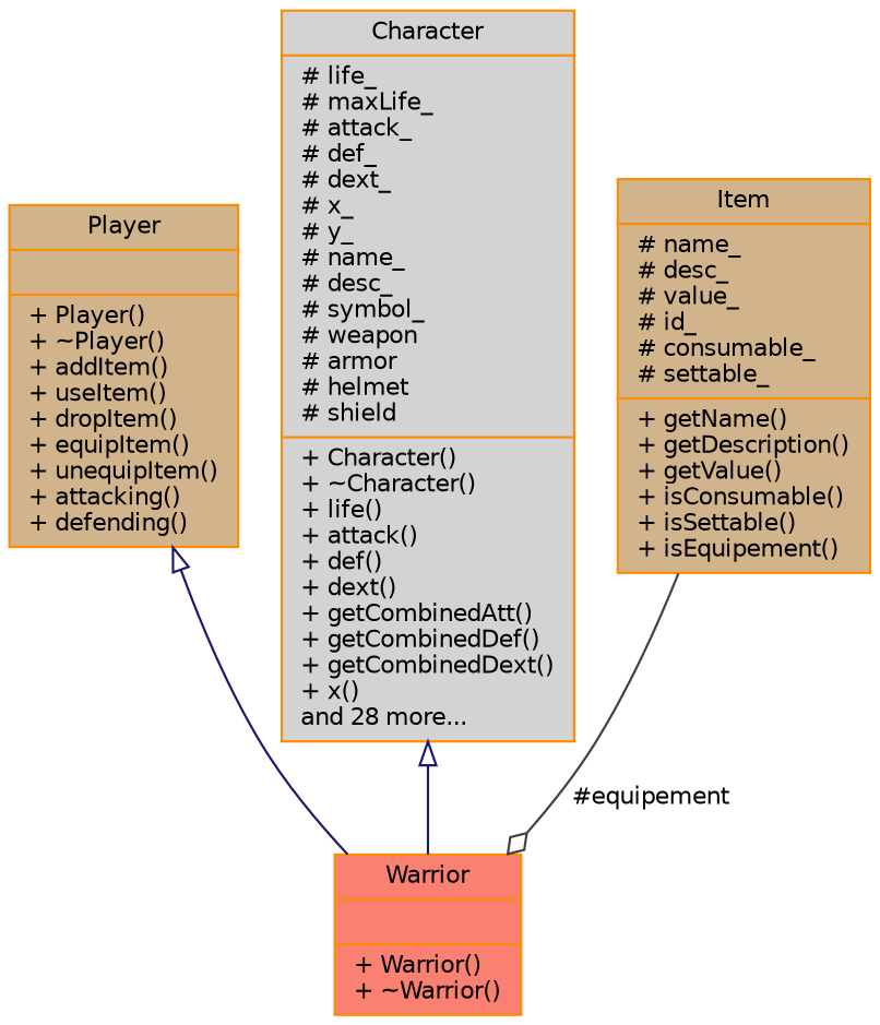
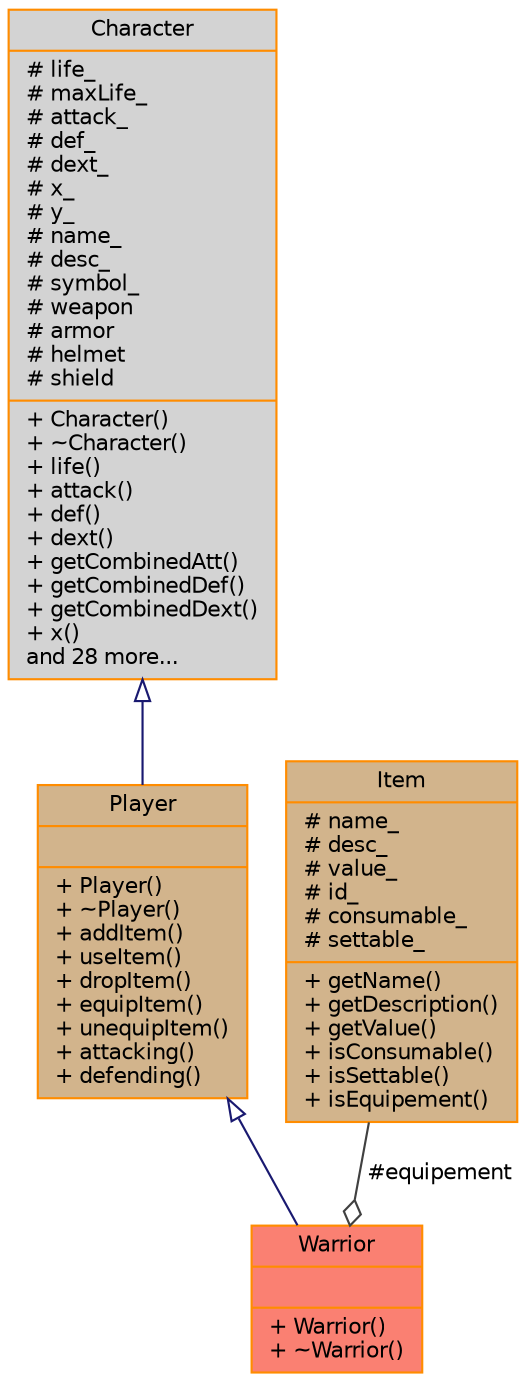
  digraph {
    node [color=darkorange fillcolor=tan fontname=Helvetica fontsize=10 shape=record style=filled]
    edge [arrowtail=onormal color=midnightblue dir=back fontname=Helvetica fontsize=10 labelfontname=Helvetica labelfontsize=10 style=solid]
    n1 [fillcolor=salmon fontcolor=black height=0.2 label="{Warrior\n||+ Warrior()\l+ ~Warrior()\l}" width=0.4]
    n2 [height=0.2 label="{Player\n||+ Player()\l+ ~Player()\l+ addItem()\l+ useItem()\l+ dropItem()\l+ equipItem()\l+ unequipItem()\l+ attacking()\l+ defending()\l}" width=0.4]
    n3 [fillcolor=lightgrey height=0.2 label="{Character\n|# life_\l# maxLife_\l# attack_\l# def_\l# dext_\l# x_\l# y_\l# name_\l# desc_\l# symbol_\l# weapon\l# armor\l# helmet\l# shield\l|+ Character()\l+ ~Character()\l+ life()\l+ attack()\l+ def()\l+ dext()\l+ getCombinedAtt()\l+ getCombinedDef()\l+ getCombinedDext()\l+ x()\land 28 more...\l}" width=0.4]
    n4 [height=0.2 label="{Item\n|# name_\l# desc_\l# value_\l# id_\l# consumable_\l# settable_\l|+ getName()\l+ getDescription()\l+ getValue()\l+ isConsumable()\l+ isSettable()\l+ isEquipement()\l}" width=0.4]
    n2 -> n1
-   n3 -> n1
+   n3 -> n2
    n4 -> n1 [arrowhead=odiamond color=grey25 label=" #equipement" arrowtail="" dir=""]
  }
